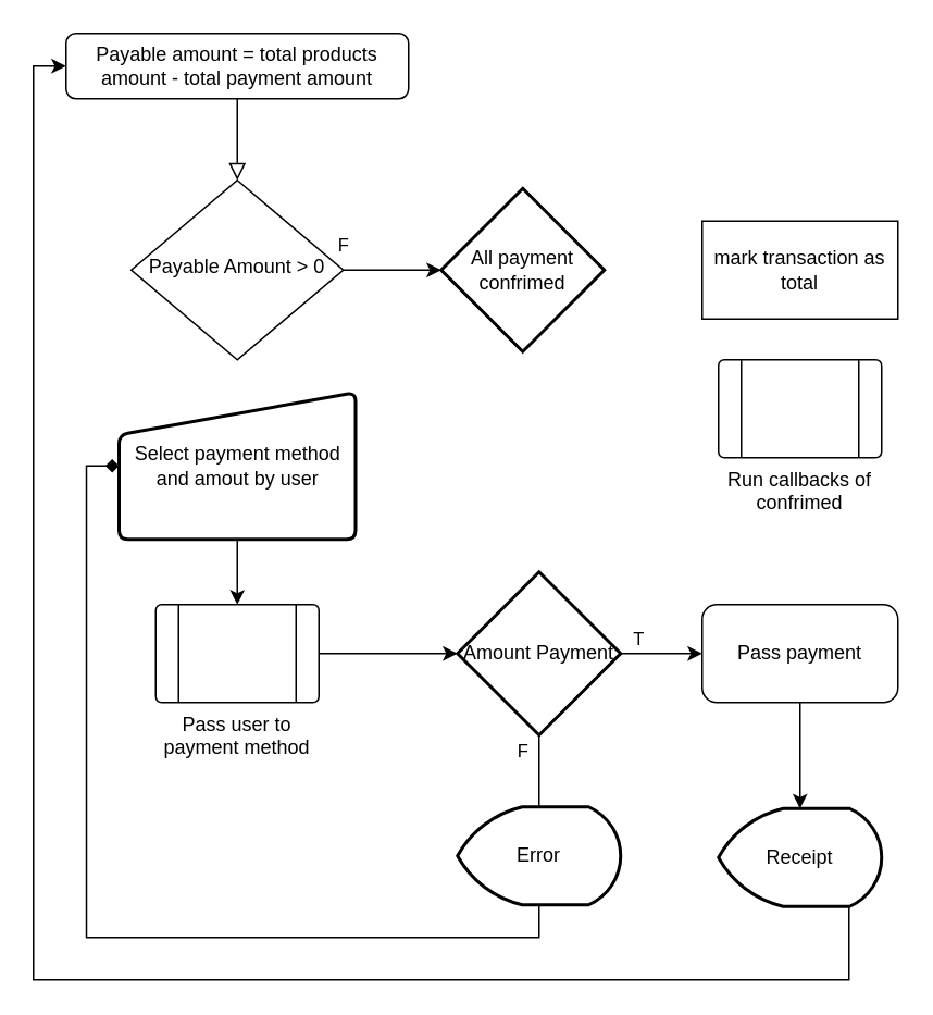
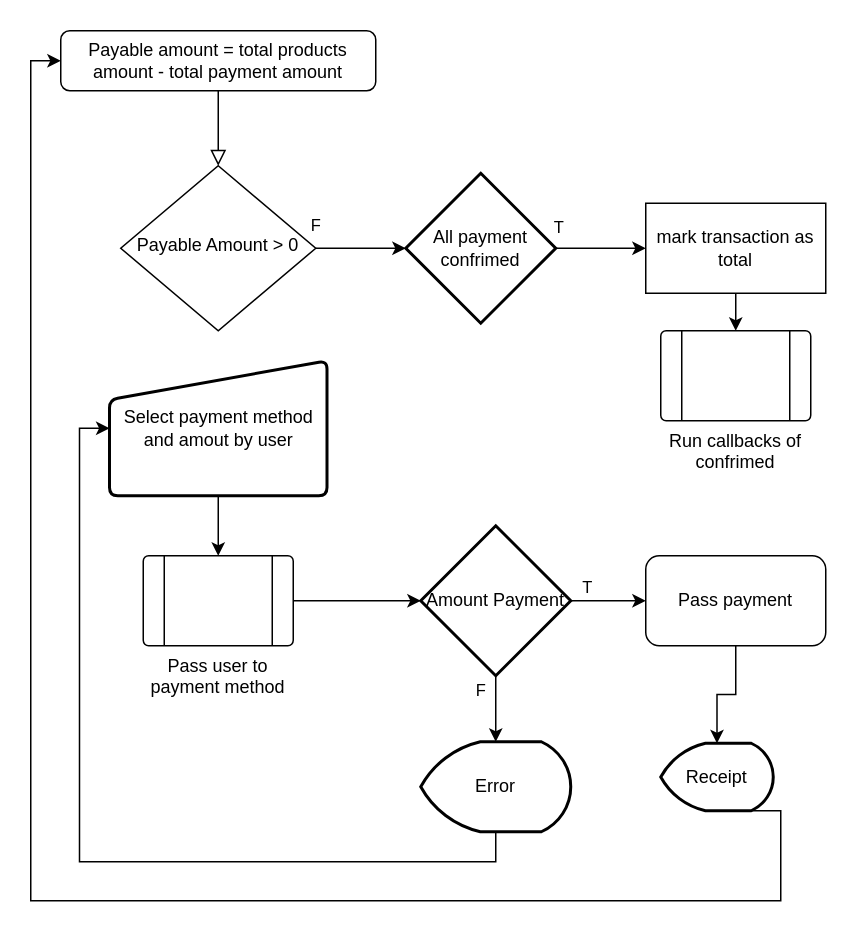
  <mxCell id="0" />
  <mxCell id="1" parent="0" />
  <mxCell id="2" value="" style="rounded=0;html=1;jettySize=auto;orthogonalLoop=1;fontSize=11;endArrow=block;endFill=0;endSize=8;strokeWidth=1;shadow=0;labelBackgroundColor=none;edgeStyle=orthogonalEdgeStyle;" parent="1" source="3" target="5" edge="1"><mxGeometry relative="1" as="geometry" /></mxCell>
  <mxCell id="3" value="Payable amount = total products amount - total payment amount" style="rounded=1;whiteSpace=wrap;html=1;fontSize=12;glass=0;strokeWidth=1;shadow=0;" parent="1" vertex="1"><mxGeometry x="40" y="20" width="210" height="40" as="geometry" /></mxCell>
  <mxCell id="4" value="F" style="edgeStyle=orthogonalEdgeStyle;rounded=0;orthogonalLoop=1;jettySize=auto;html=1;exitX=1;exitY=0.5;exitDx=0;exitDy=0;entryX=0;entryY=0.5;entryDx=0;entryDy=0;entryPerimeter=0;" edge="1" parent="1" source="5" target="24"><mxGeometry x="-1" y="15" relative="1" as="geometry"><mxPoint as="offset" /></mxGeometry></mxCell>
  <mxCell id="5" value="Payable Amount &amp;gt; 0" style="rhombus;whiteSpace=wrap;html=1;shadow=0;fontFamily=Helvetica;fontSize=12;align=center;strokeWidth=1;spacing=6;spacingTop=-4;" parent="1" vertex="1"><mxGeometry x="80" y="110" width="130" height="110" as="geometry" /></mxCell>
+ <mxCell id="6" style="edgeStyle=orthogonalEdgeStyle;rounded=0;orthogonalLoop=1;jettySize=auto;html=1;exitX=0.5;exitY=1;exitDx=0;exitDy=0;entryX=0.5;entryY=0;entryDx=0;entryDy=0;" edge="1" parent="1" source="7" target="25"><mxGeometry relative="1" as="geometry" /></mxCell>
  <mxCell id="7" value="mark transaction as total" style="rounded=0;whiteSpace=wrap;html=1;" vertex="1" parent="1"><mxGeometry x="430" y="135" width="120" height="60" as="geometry" /></mxCell>
  <mxCell id="8" style="edgeStyle=orthogonalEdgeStyle;rounded=0;orthogonalLoop=1;jettySize=auto;html=1;exitX=1;exitY=0.5;exitDx=0;exitDy=0;entryX=0;entryY=0.5;entryDx=0;entryDy=0;entryPerimeter=0;" edge="1" parent="1" source="9" target="15"><mxGeometry relative="1" as="geometry" /></mxCell>
  <mxCell id="9" value="Pass user to payment method" style="verticalLabelPosition=bottom;verticalAlign=top;html=1;shape=process;whiteSpace=wrap;rounded=1;size=0.14;arcSize=6;" vertex="1" parent="1"><mxGeometry x="95" y="370" width="100" height="60" as="geometry" /></mxCell>
  <mxCell id="10" style="edgeStyle=orthogonalEdgeStyle;rounded=0;orthogonalLoop=1;jettySize=auto;html=1;exitX=0.5;exitY=1;exitDx=0;exitDy=0;entryX=0.5;entryY=0;entryDx=0;entryDy=0;" edge="1" parent="1" source="11" target="9"><mxGeometry relative="1" as="geometry" /></mxCell>
  <mxCell id="11" value="Select payment method and amout by user" style="html=1;strokeWidth=2;shape=manualInput;whiteSpace=wrap;rounded=1;size=26;arcSize=11;" vertex="1" parent="1"><mxGeometry x="72.5" y="240" width="145" height="90" as="geometry" /></mxCell>
- <mxCell id="12" value="F" style="edgeStyle=orthogonalEdgeStyle;rounded=0;orthogonalLoop=1;jettySize=auto;html=1;exitX=0.5;exitY=1;exitDx=0;exitDy=0;exitPerimeter=0;entryX=0.5;entryY=0;entryDx=0;entryDy=0;entryPerimeter=0;endArrow=none;" edge="1" parent="1" source="15" target="21"><mxGeometry x="-0.556" y="-10" relative="1" as="geometry"><mxPoint as="offset" /></mxGeometry></mxCell>
+ <mxCell id="12" value="F" style="edgeStyle=orthogonalEdgeStyle;rounded=0;orthogonalLoop=1;jettySize=auto;html=1;exitX=0.5;exitY=1;exitDx=0;exitDy=0;exitPerimeter=0;entryX=0.5;entryY=0;entryDx=0;entryDy=0;entryPerimeter=0;" edge="1" parent="1" source="15" target="21"><mxGeometry x="-0.556" y="-10" relative="1" as="geometry"><mxPoint as="offset" /></mxGeometry></mxCell>
  <mxCell id="13" style="edgeStyle=orthogonalEdgeStyle;rounded=0;orthogonalLoop=1;jettySize=auto;html=1;exitX=1;exitY=0.5;exitDx=0;exitDy=0;exitPerimeter=0;entryX=0;entryY=0.5;entryDx=0;entryDy=0;" edge="1" parent="1" source="15" target="17"><mxGeometry relative="1" as="geometry" /></mxCell>
  <mxCell id="14" value="T" style="edgeLabel;html=1;align=center;verticalAlign=middle;resizable=0;points=[];" vertex="1" connectable="0" parent="13"><mxGeometry x="-0.2" relative="1" as="geometry"><mxPoint x="-10" y="-10" as="offset" /></mxGeometry></mxCell>
  <mxCell id="15" value="Amount Payment" style="strokeWidth=2;html=1;shape=mxgraph.flowchart.decision;whiteSpace=wrap;" vertex="1" parent="1"><mxGeometry x="280" y="350" width="100" height="100" as="geometry" /></mxCell>
  <mxCell id="16" style="edgeStyle=orthogonalEdgeStyle;rounded=0;orthogonalLoop=1;jettySize=auto;html=1;exitX=0.5;exitY=1;exitDx=0;exitDy=0;entryX=0.5;entryY=0;entryDx=0;entryDy=0;entryPerimeter=0;" edge="1" parent="1" source="17" target="19"><mxGeometry relative="1" as="geometry" /></mxCell>
  <mxCell id="17" value="Pass payment" style="rounded=1;whiteSpace=wrap;html=1;" vertex="1" parent="1"><mxGeometry x="430" y="370" width="120" height="60" as="geometry" /></mxCell>
  <mxCell id="18" style="edgeStyle=orthogonalEdgeStyle;rounded=0;orthogonalLoop=1;jettySize=auto;html=1;exitX=0.5;exitY=1;exitDx=0;exitDy=0;exitPerimeter=0;entryX=0;entryY=0.5;entryDx=0;entryDy=0;" edge="1" parent="1" source="19" target="3"><mxGeometry relative="1" as="geometry"><Array as="points"><mxPoint x="520" y="600" /><mxPoint x="20" y="600" /><mxPoint x="20" y="40" /></Array></mxGeometry></mxCell>
- <mxCell id="19" value="Receipt" style="strokeWidth=2;html=1;shape=mxgraph.flowchart.display;whiteSpace=wrap;" vertex="1" parent="1"><mxGeometry x="440" y="495" width="100" height="60" as="geometry" /></mxCell>
- <mxCell id="20" style="edgeStyle=orthogonalEdgeStyle;rounded=0;orthogonalLoop=1;jettySize=auto;html=1;exitX=0.5;exitY=1;exitDx=0;exitDy=0;exitPerimeter=0;entryX=0;entryY=0.5;entryDx=0;entryDy=0;endArrow=diamond;" edge="1" parent="1" source="21" target="11"><mxGeometry relative="1" as="geometry" /></mxCell>
+ <mxCell id="19" value="Receipt" style="strokeWidth=2;html=1;shape=mxgraph.flowchart.display;whiteSpace=wrap;" vertex="1" parent="1"><mxGeometry x="440" y="495" width="75" height="45" as="geometry" /></mxCell>
+ <mxCell id="20" style="edgeStyle=orthogonalEdgeStyle;rounded=0;orthogonalLoop=1;jettySize=auto;html=1;exitX=0.5;exitY=1;exitDx=0;exitDy=0;exitPerimeter=0;entryX=0;entryY=0.5;entryDx=0;entryDy=0;" edge="1" parent="1" source="21" target="11"><mxGeometry relative="1" as="geometry" /></mxCell>
  <mxCell id="21" value="Error" style="strokeWidth=2;html=1;shape=mxgraph.flowchart.display;whiteSpace=wrap;" vertex="1" parent="1"><mxGeometry x="280" y="494" width="100" height="60" as="geometry" /></mxCell>
+ <mxCell id="22" style="edgeStyle=orthogonalEdgeStyle;rounded=0;orthogonalLoop=1;jettySize=auto;html=1;exitX=1;exitY=0.5;exitDx=0;exitDy=0;exitPerimeter=0;entryX=0;entryY=0.5;entryDx=0;entryDy=0;" edge="1" parent="1" source="24" target="7"><mxGeometry relative="1" as="geometry" /></mxCell>
+ <mxCell id="23" value="T" style="edgeLabel;html=1;align=center;verticalAlign=middle;resizable=0;points=[];" vertex="1" connectable="0" parent="22"><mxGeometry x="-0.283" y="-2" relative="1" as="geometry"><mxPoint x="-21" y="-17" as="offset" /></mxGeometry></mxCell>
  <mxCell id="24" value="All payment confrimed" style="strokeWidth=2;html=1;shape=mxgraph.flowchart.decision;whiteSpace=wrap;" vertex="1" parent="1"><mxGeometry x="270" y="115" width="100" height="100" as="geometry" /></mxCell>
  <mxCell id="25" value="Run callbacks of confrimed" style="verticalLabelPosition=bottom;verticalAlign=top;html=1;shape=process;whiteSpace=wrap;rounded=1;size=0.14;arcSize=6;" vertex="1" parent="1"><mxGeometry x="440" y="220" width="100" height="60" as="geometry" /></mxCell>
